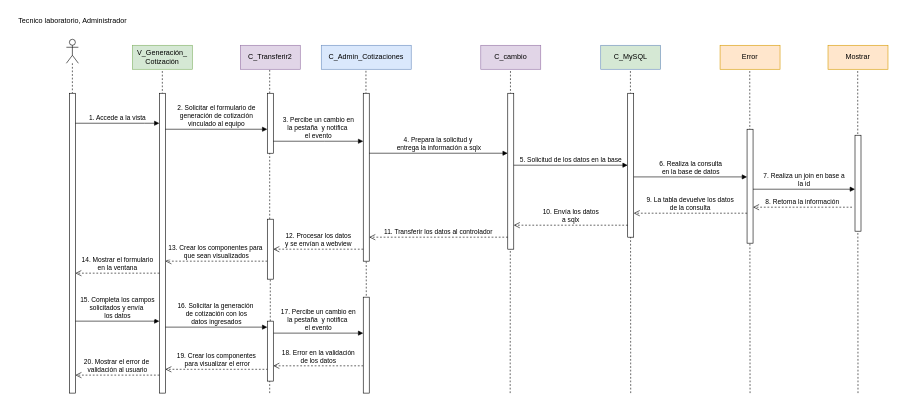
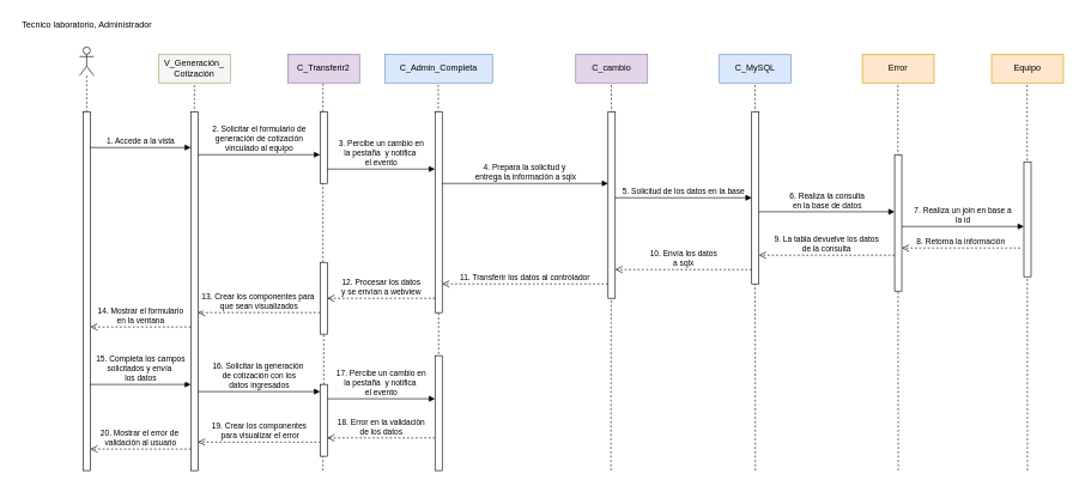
  <mxCell id="0" />
  <mxCell id="1" parent="0" />
  <mxCell id="2" value="" style="endArrow=none;dashed=1;html=1;rounded=0;" edge="1" parent="1"><mxGeometry width="50" height="50" relative="1" as="geometry"><mxPoint x="1430" y="655" as="sourcePoint" /><mxPoint x="1429.5" y="115" as="targetPoint" /></mxGeometry></mxCell>
  <mxCell id="3" value="" style="endArrow=none;dashed=1;html=1;rounded=0;" edge="1" parent="1"><mxGeometry width="50" height="50" relative="1" as="geometry"><mxPoint x="850" y="655" as="sourcePoint" /><mxPoint x="850.5" y="115" as="targetPoint" /></mxGeometry></mxCell>
  <mxCell id="4" value="" style="endArrow=none;dashed=1;html=1;rounded=0;" edge="1" parent="1"><mxGeometry width="50" height="50" relative="1" as="geometry"><mxPoint x="1051" y="655" as="sourcePoint" /><mxPoint x="1050.5" y="115" as="targetPoint" /></mxGeometry></mxCell>
  <mxCell id="5" value="" style="endArrow=none;dashed=1;html=1;rounded=0;" edge="1" parent="1"><mxGeometry width="50" height="50" relative="1" as="geometry"><mxPoint x="1250" y="655" as="sourcePoint" /><mxPoint x="1249.5" y="115" as="targetPoint" /></mxGeometry></mxCell>
  <mxCell id="6" value="" style="shape=umlLifeline;perimeter=lifelinePerimeter;whiteSpace=wrap;html=1;container=1;dropTarget=0;collapsible=0;recursiveResize=0;outlineConnect=0;portConstraint=eastwest;newEdgeStyle={&quot;curved&quot;:0,&quot;rounded&quot;:0};participant=umlActor;" vertex="1" parent="1"><mxGeometry x="110" y="65" width="20" height="90" as="geometry" /></mxCell>
  <mxCell id="7" value="" style="html=1;points=[[0,0,0,0,5],[0,1,0,0,-5],[1,0,0,0,5],[1,1,0,0,-5]];perimeter=orthogonalPerimeter;outlineConnect=0;targetShapes=umlLifeline;portConstraint=eastwest;newEdgeStyle={&quot;curved&quot;:0,&quot;rounded&quot;:0};" vertex="1" parent="1"><mxGeometry x="115" y="155" width="10" height="500" as="geometry" /></mxCell>
  <mxCell id="8" value="" style="endArrow=none;dashed=1;html=1;rounded=0;entryX=0.5;entryY=1;entryDx=0;entryDy=0;" edge="1" parent="1"><mxGeometry width="50" height="50" relative="1" as="geometry"><mxPoint x="270" y="655" as="sourcePoint" /><mxPoint x="270" y="115" as="targetPoint" /></mxGeometry></mxCell>
  <mxCell id="9" value="Tecnico laboratorio, Administrador" style="text;html=1;align=center;verticalAlign=middle;resizable=0;points=[];autosize=1;strokeColor=none;fillColor=none;" vertex="1" parent="1"><mxGeometry x="20" y="20" width="200" height="30" as="geometry" /></mxCell>
  <mxCell id="10" value="1. A&lt;span style=&quot;background-color: light-dark(#ffffff, var(--ge-dark-color, #121212)); color: light-dark(rgb(0, 0, 0), rgb(255, 255, 255));&quot;&gt;ccede a la vista&lt;/span&gt;" style="html=1;verticalAlign=bottom;endArrow=block;curved=0;rounded=0;" edge="1" parent="1" source="7" target="11"><mxGeometry width="80" relative="1" as="geometry"><mxPoint y="204.5" as="sourcePoint" x="150" /><mxPoint x="260" y="205" as="targetPoint" /><Array as="points"><mxPoint x="240" y="205" /></Array><mxPoint as="offset" /></mxGeometry></mxCell>
  <mxCell id="11" value="" style="html=1;points=[[0,0,0,0,5],[0,1,0,0,-5],[1,0,0,0,5],[1,1,0,0,-5]];perimeter=orthogonalPerimeter;outlineConnect=0;targetShapes=umlLifeline;portConstraint=eastwest;newEdgeStyle={&quot;curved&quot;:0,&quot;rounded&quot;:0};" vertex="1" parent="1"><mxGeometry x="265" y="155" width="10" height="500" as="geometry" /></mxCell>
  <mxCell id="12" value="&lt;div&gt;2. Solicitar el formulario de&lt;/div&gt;&lt;div&gt;&amp;nbsp;generación de cotización&amp;nbsp;&lt;/div&gt;&lt;div&gt;vinculado al equipo&lt;/div&gt;" style="html=1;verticalAlign=bottom;endArrow=block;curved=0;rounded=0;" edge="1" parent="1" target="14"><mxGeometry width="80" relative="1" as="geometry"><mxPoint x="275" y="215" as="sourcePoint" /><mxPoint x="545" y="215" as="targetPoint" /></mxGeometry></mxCell>
  <mxCell id="13" value="" style="endArrow=none;dashed=1;html=1;rounded=0;" edge="1" parent="1" source="34"><mxGeometry width="50" height="50" relative="1" as="geometry"><mxPoint x="449" y="655" as="sourcePoint" /><mxPoint x="449" y="115" as="targetPoint" /></mxGeometry></mxCell>
  <mxCell id="14" value="" style="html=1;points=[[0,0,0,0,5],[0,1,0,0,-5],[1,0,0,0,5],[1,1,0,0,-5]];perimeter=orthogonalPerimeter;outlineConnect=0;targetShapes=umlLifeline;portConstraint=eastwest;newEdgeStyle={&quot;curved&quot;:0,&quot;rounded&quot;:0};" vertex="1" parent="1"><mxGeometry x="445" y="155" width="10" height="100" as="geometry" /></mxCell>
  <mxCell id="15" value="" style="endArrow=none;dashed=1;html=1;rounded=0;exitX=0.511;exitY=0.135;exitDx=0;exitDy=0;exitPerimeter=0;" edge="1" parent="1" source="37"><mxGeometry width="50" height="50" relative="1" as="geometry"><mxPoint x="609.5" y="155" as="sourcePoint" /><mxPoint x="609.5" y="115" as="targetPoint" /></mxGeometry></mxCell>
  <mxCell id="16" value="" style="html=1;points=[[0,0,0,0,5],[0,1,0,0,-5],[1,0,0,0,5],[1,1,0,0,-5]];perimeter=orthogonalPerimeter;outlineConnect=0;targetShapes=umlLifeline;portConstraint=eastwest;newEdgeStyle={&quot;curved&quot;:0,&quot;rounded&quot;:0};" vertex="1" parent="1"><mxGeometry x="605" y="155" width="10" height="280" as="geometry" /></mxCell>
  <mxCell id="17" value="3. Percibe un cambio en&lt;div&gt;la pestaña&amp;nbsp;&amp;nbsp;&lt;span style=&quot;background-color: light-dark(#ffffff, var(--ge-dark-color, #121212)); color: light-dark(rgb(0, 0, 0), rgb(255, 255, 255));&quot;&gt;y notifica&amp;nbsp;&lt;/span&gt;&lt;/div&gt;&lt;div&gt;&lt;span style=&quot;background-color: light-dark(#ffffff, var(--ge-dark-color, #121212)); color: light-dark(rgb(0, 0, 0), rgb(255, 255, 255));&quot;&gt;el evento&lt;/span&gt;&lt;/div&gt;" style="html=1;verticalAlign=bottom;endArrow=block;curved=0;rounded=0;" edge="1" parent="1"><mxGeometry width="80" relative="1" as="geometry"><mxPoint x="455" y="235" as="sourcePoint" /><mxPoint x="605" y="235" as="targetPoint" /><Array as="points"><mxPoint x="540" y="235" /></Array><mxPoint as="offset" /></mxGeometry></mxCell>
  <mxCell id="18" value="4. Prepara la solicitud y&amp;nbsp;&lt;div&gt;entrega la información a sqlx&lt;/div&gt;" style="html=1;verticalAlign=bottom;endArrow=block;curved=0;rounded=0;" edge="1" parent="1"><mxGeometry width="80" relative="1" as="geometry"><mxPoint x="615" y="255" as="sourcePoint" /><mxPoint x="846" y="255" as="targetPoint" /></mxGeometry></mxCell>
  <mxCell id="19" value="" style="html=1;points=[[0,0,0,0,5],[0,1,0,0,-5],[1,0,0,0,5],[1,1,0,0,-5]];perimeter=orthogonalPerimeter;outlineConnect=0;targetShapes=umlLifeline;portConstraint=eastwest;newEdgeStyle={&quot;curved&quot;:0,&quot;rounded&quot;:0};" vertex="1" parent="1"><mxGeometry x="846" y="155" width="10" height="260" as="geometry" /></mxCell>
  <mxCell id="20" value="5. Solicitud de los datos en la base" style="html=1;verticalAlign=bottom;endArrow=block;curved=0;rounded=0;" edge="1" parent="1"><mxGeometry width="80" relative="1" as="geometry"><mxPoint x="856" y="275" as="sourcePoint" /><mxPoint x="1046" y="275" as="targetPoint" /><mxPoint as="offset" /></mxGeometry></mxCell>
  <mxCell id="21" value="" style="html=1;points=[[0,0,0,0,5],[0,1,0,0,-5],[1,0,0,0,5],[1,1,0,0,-5]];perimeter=orthogonalPerimeter;outlineConnect=0;targetShapes=umlLifeline;portConstraint=eastwest;newEdgeStyle={&quot;curved&quot;:0,&quot;rounded&quot;:0};" vertex="1" parent="1"><mxGeometry x="1046" y="155" width="10" height="240" as="geometry" /></mxCell>
  <mxCell id="22" value="10. Envía los datos&lt;div&gt;a sqlx&lt;/div&gt;" style="html=1;verticalAlign=bottom;endArrow=open;dashed=1;endSize=8;curved=0;rounded=0;" edge="1" parent="1"><mxGeometry relative="1" as="geometry"><mxPoint x="1046" y="375" as="sourcePoint" /><mxPoint x="856" y="375" as="targetPoint" /></mxGeometry></mxCell>
  <mxCell id="23" value="11. Transferir los datos al controlador" style="html=1;verticalAlign=bottom;endArrow=open;dashed=1;endSize=8;curved=0;rounded=0;" edge="1" parent="1"><mxGeometry x="0.004" relative="1" as="geometry"><mxPoint x="846" y="395" as="sourcePoint" /><mxPoint x="615" y="395" as="targetPoint" /><mxPoint as="offset" /></mxGeometry></mxCell>
  <mxCell id="24" value="12. Procesar los datos&lt;div&gt;y se envían a webview&lt;/div&gt;" style="html=1;verticalAlign=bottom;endArrow=open;dashed=1;endSize=8;curved=0;rounded=0;" edge="1" parent="1"><mxGeometry relative="1" as="geometry"><mxPoint x="605" y="415" as="sourcePoint" /><mxPoint x="455" y="415" as="targetPoint" /><mxPoint as="offset" /></mxGeometry></mxCell>
  <mxCell id="25" value="13. Crear los componentes para&amp;nbsp;&lt;div&gt;que sean visualizados&lt;/div&gt;" style="html=1;verticalAlign=bottom;endArrow=open;dashed=1;endSize=8;curved=0;rounded=0;" edge="1" parent="1" source="34"><mxGeometry relative="1" as="geometry"><mxPoint x="545" y="435" as="sourcePoint" /><mxPoint x="275" y="435" as="targetPoint" /></mxGeometry></mxCell>
  <mxCell id="26" value="14. Mostrar el formulario&lt;div&gt;en la ventana&lt;/div&gt;" style="html=1;verticalAlign=bottom;endArrow=open;dashed=1;endSize=8;curved=0;rounded=0;" edge="1" parent="1"><mxGeometry relative="1" as="geometry"><mxPoint x="265" y="455" as="sourcePoint" /><mxPoint x="125" y="455" as="targetPoint" /></mxGeometry></mxCell>
  <mxCell id="27" value="15. Completa los campos&lt;div&gt;solicitados y envía&amp;nbsp;&lt;/div&gt;&lt;div&gt;los datos&lt;/div&gt;" style="html=1;verticalAlign=bottom;endArrow=block;curved=0;rounded=0;" edge="1" parent="1"><mxGeometry width="80" relative="1" as="geometry"><mxPoint x="125" y="535" as="sourcePoint" /><mxPoint x="265" y="535" as="targetPoint" /><mxPoint as="offset" /></mxGeometry></mxCell>
  <mxCell id="28" value="&lt;div&gt;16. Solicitar la generación&amp;nbsp;&lt;/div&gt;&lt;div&gt;de cotización con los&lt;/div&gt;&lt;div&gt;datos ingresados&lt;/div&gt;" style="html=1;verticalAlign=bottom;endArrow=block;curved=0;rounded=0;" edge="1" parent="1" target="36"><mxGeometry width="80" relative="1" as="geometry"><mxPoint x="275" y="545" as="sourcePoint" /><mxPoint x="545" y="545" as="targetPoint" /><mxPoint as="offset" /></mxGeometry></mxCell>
  <mxCell id="29" value="17. Percibe un cambio en&lt;div&gt;la pestaña&amp;nbsp;&amp;nbsp;&lt;span style=&quot;background-color: light-dark(#ffffff, var(--ge-dark-color, #121212)); color: light-dark(rgb(0, 0, 0), rgb(255, 255, 255));&quot;&gt;y notifica&amp;nbsp;&lt;/span&gt;&lt;/div&gt;&lt;div&gt;&lt;span style=&quot;background-color: light-dark(#ffffff, var(--ge-dark-color, #121212)); color: light-dark(rgb(0, 0, 0), rgb(255, 255, 255));&quot;&gt;el evento&lt;/span&gt;&lt;/div&gt;" style="html=1;verticalAlign=bottom;endArrow=block;curved=0;rounded=0;" edge="1" parent="1"><mxGeometry width="80" relative="1" as="geometry"><mxPoint x="455" y="555" as="sourcePoint" /><mxPoint x="605" y="555" as="targetPoint" /></mxGeometry></mxCell>
  <mxCell id="30" value="18. Error en la validación&lt;div&gt;de los datos&lt;/div&gt;" style="html=1;verticalAlign=bottom;endArrow=open;dashed=1;endSize=8;curved=0;rounded=0;" edge="1" parent="1"><mxGeometry relative="1" as="geometry"><mxPoint x="605" y="609.5" as="sourcePoint" /><mxPoint x="455" y="609.5" as="targetPoint" /></mxGeometry></mxCell>
  <mxCell id="31" value="&lt;div&gt;19. Crear los&amp;nbsp;componentes&lt;/div&gt;&lt;div&gt;&amp;nbsp;&lt;span style=&quot;background-color: light-dark(#ffffff, var(--ge-dark-color, #121212)); color: light-dark(rgb(0, 0, 0), rgb(255, 255, 255));&quot;&gt;para&amp;nbsp;&lt;/span&gt;visualizar el error&lt;/div&gt;" style="html=1;verticalAlign=bottom;endArrow=open;dashed=1;endSize=8;curved=0;rounded=0;exitX=0.1;exitY=0.803;exitDx=0;exitDy=0;exitPerimeter=0;" edge="1" parent="1" source="36" target="11"><mxGeometry relative="1" as="geometry"><mxPoint x="545" y="615" as="sourcePoint" /><mxPoint x="415" y="615" as="targetPoint" /></mxGeometry></mxCell>
  <mxCell id="32" value="&lt;div&gt;20. Mostrar el error de&amp;nbsp;&lt;/div&gt;&lt;div&gt;validación al usuario&lt;/div&gt;" style="html=1;verticalAlign=bottom;endArrow=open;dashed=1;endSize=8;curved=0;rounded=0;" edge="1" parent="1" source="11"><mxGeometry relative="1" as="geometry"><mxPoint x="260" y="625" as="sourcePoint" /><mxPoint x="125" y="625" as="targetPoint" /></mxGeometry></mxCell>
  <mxCell id="33" value="" style="endArrow=none;dashed=1;html=1;rounded=0;" edge="1" parent="1" source="36" target="34"><mxGeometry width="50" height="50" relative="1" as="geometry"><mxPoint x="449" y="655" as="sourcePoint" /><mxPoint x="449" y="115" as="targetPoint" /></mxGeometry></mxCell>
  <mxCell id="34" value="" style="html=1;points=[[0,0,0,0,5],[0,1,0,0,-5],[1,0,0,0,5],[1,1,0,0,-5]];perimeter=orthogonalPerimeter;outlineConnect=0;targetShapes=umlLifeline;portConstraint=eastwest;newEdgeStyle={&quot;curved&quot;:0,&quot;rounded&quot;:0};" vertex="1" parent="1"><mxGeometry x="445" y="365" width="10" height="100" as="geometry" /></mxCell>
  <mxCell id="35" value="" style="endArrow=none;dashed=1;html=1;rounded=0;" edge="1" parent="1" target="36"><mxGeometry width="50" height="50" relative="1" as="geometry"><mxPoint x="449" y="655" as="sourcePoint" /><mxPoint x="449" y="465" as="targetPoint" /></mxGeometry></mxCell>
  <mxCell id="36" value="" style="html=1;points=[[0,0,0,0,5],[0,1,0,0,-5],[1,0,0,0,5],[1,1,0,0,-5]];perimeter=orthogonalPerimeter;outlineConnect=0;targetShapes=umlLifeline;portConstraint=eastwest;newEdgeStyle={&quot;curved&quot;:0,&quot;rounded&quot;:0};" vertex="1" parent="1"><mxGeometry x="445" y="535" width="10" height="100" as="geometry" /></mxCell>
  <mxCell id="37" value="" style="html=1;points=[[0,0,0,0,5],[0,1,0,0,-5],[1,0,0,0,5],[1,1,0,0,-5]];perimeter=orthogonalPerimeter;outlineConnect=0;targetShapes=umlLifeline;portConstraint=eastwest;newEdgeStyle={&quot;curved&quot;:0,&quot;rounded&quot;:0};" vertex="1" parent="1"><mxGeometry x="605" y="495" width="10" height="160" as="geometry" /></mxCell>
- <mxCell id="38" value="&lt;div&gt;V_Generación_&lt;/div&gt;&lt;div&gt;Cotización&lt;/div&gt;" style="rounded=0;whiteSpace=wrap;html=1;fillColor=#d5e8d4;strokeColor=#82b366;" vertex="1" parent="1"><mxGeometry x="220" y="75" width="100" height="40" as="geometry" /></mxCell>
+ <mxCell id="38" value="&lt;div&gt;V_Generación_&lt;/div&gt;&lt;div&gt;Cotización&lt;/div&gt;" style="rounded=0;whiteSpace=wrap;html=1;fillColor=#f5f5f5;strokeColor=#82b366;" vertex="1" parent="1"><mxGeometry x="220" y="75" width="100" height="40" as="geometry" /></mxCell>
  <mxCell id="39" value="C_Transferir2" style="rounded=0;whiteSpace=wrap;html=1;fillColor=#e1d5e7;strokeColor=#9673a6;" vertex="1" parent="1"><mxGeometry x="400" y="75" width="100" height="40" as="geometry" /></mxCell>
- <mxCell id="40" value="C_Admin_Cotizaciones" style="rounded=0;whiteSpace=wrap;html=1;fillColor=#dae8fc;strokeColor=#6c8ebf;" vertex="1" parent="1"><mxGeometry x="535" y="75" width="150" height="40" as="geometry" /></mxCell>
+ <mxCell id="40" value="C_Admin_Completa" style="rounded=0;whiteSpace=wrap;html=1;fillColor=#dae8fc;strokeColor=#6c8ebf;" vertex="1" parent="1"><mxGeometry x="535" y="75" width="150" height="40" as="geometry" /></mxCell>
  <mxCell id="41" value="C_cambio" style="rounded=0;whiteSpace=wrap;html=1;fillColor=#e1d5e7;strokeColor=#9673a6;" vertex="1" parent="1"><mxGeometry x="801" y="75" width="100" height="40" as="geometry" /></mxCell>
- <mxCell id="42" value="C_MySQL" style="rounded=0;whiteSpace=wrap;html=1;fillColor=#d5e8d4;strokeColor=#6c8ebf;" vertex="1" parent="1"><mxGeometry x="1001" y="75" width="100" height="40" as="geometry" /></mxCell>
+ <mxCell id="42" value="C_MySQL" style="rounded=0;whiteSpace=wrap;html=1;fillColor=#dae8fc;strokeColor=#6c8ebf;" vertex="1" parent="1"><mxGeometry x="1001" y="75" width="100" height="40" as="geometry" /></mxCell>
  <mxCell id="43" value="Error" style="rounded=0;whiteSpace=wrap;html=1;fillColor=#ffe6cc;strokeColor=#d79b00;" vertex="1" parent="1"><mxGeometry x="1200" y="75" width="100" height="40" as="geometry" /></mxCell>
  <mxCell id="44" value="6. Realiza la consulta&lt;div&gt;en la base de datos&lt;/div&gt;" style="html=1;verticalAlign=bottom;endArrow=block;curved=0;rounded=0;" edge="1" parent="1"><mxGeometry width="80" relative="1" as="geometry"><mxPoint x="1056" y="294.5" as="sourcePoint" /><mxPoint x="1245" y="294.5" as="targetPoint" /><mxPoint as="offset" /></mxGeometry></mxCell>
  <mxCell id="45" value="" style="html=1;points=[[0,0,0,0,5],[0,1,0,0,-5],[1,0,0,0,5],[1,1,0,0,-5]];perimeter=orthogonalPerimeter;outlineConnect=0;targetShapes=umlLifeline;portConstraint=eastwest;newEdgeStyle={&quot;curved&quot;:0,&quot;rounded&quot;:0};" vertex="1" parent="1"><mxGeometry x="1245" y="215" width="10" height="190" as="geometry" /></mxCell>
  <mxCell id="46" value="9. La tabla devuelve los datos&lt;div&gt;de la consulta&lt;/div&gt;" style="html=1;verticalAlign=bottom;endArrow=open;dashed=1;endSize=8;curved=0;rounded=0;" edge="1" parent="1"><mxGeometry relative="1" as="geometry"><mxPoint x="1245" y="355" as="sourcePoint" /><mxPoint x="1056" y="355" as="targetPoint" /></mxGeometry></mxCell>
  <mxCell id="47" value="&lt;div&gt;7. Realiza un join en base a &lt;br&gt;&lt;/div&gt;&lt;div&gt;la id&lt;/div&gt;" style="html=1;verticalAlign=bottom;endArrow=block;curved=0;rounded=0;" edge="1" parent="1" target="48"><mxGeometry width="80" relative="1" as="geometry"><mxPoint x="1255" y="315" as="sourcePoint" /><mxPoint x="1400" y="315" as="targetPoint" /></mxGeometry></mxCell>
  <mxCell id="48" value="" style="html=1;points=[[0,0,0,0,5],[0,1,0,0,-5],[1,0,0,0,5],[1,1,0,0,-5]];perimeter=orthogonalPerimeter;outlineConnect=0;targetShapes=umlLifeline;portConstraint=eastwest;newEdgeStyle={&quot;curved&quot;:0,&quot;rounded&quot;:0};" vertex="1" parent="1"><mxGeometry x="1425" y="225" width="10" height="160" as="geometry" /></mxCell>
  <mxCell id="49" value="8. Retorna la información" style="html=1;verticalAlign=bottom;endArrow=open;dashed=1;endSize=8;curved=0;rounded=0;" edge="1" parent="1"><mxGeometry relative="1" as="geometry"><mxPoint x="1420" y="345" as="sourcePoint" /><mxPoint x="1255" y="345" as="targetPoint" /></mxGeometry></mxCell>
- <mxCell id="50" value="Mostrar" style="rounded=0;whiteSpace=wrap;html=1;fillColor=#ffe6cc;strokeColor=#d79b00;" vertex="1" parent="1"><mxGeometry x="1380" y="75" width="100" height="40" as="geometry" /></mxCell>
+ <mxCell id="50" value="Equipo" style="rounded=0;whiteSpace=wrap;html=1;fillColor=#ffe6cc;strokeColor=#d79b00;" vertex="1" parent="1"><mxGeometry x="1380" y="75" width="100" height="40" as="geometry" /></mxCell>
